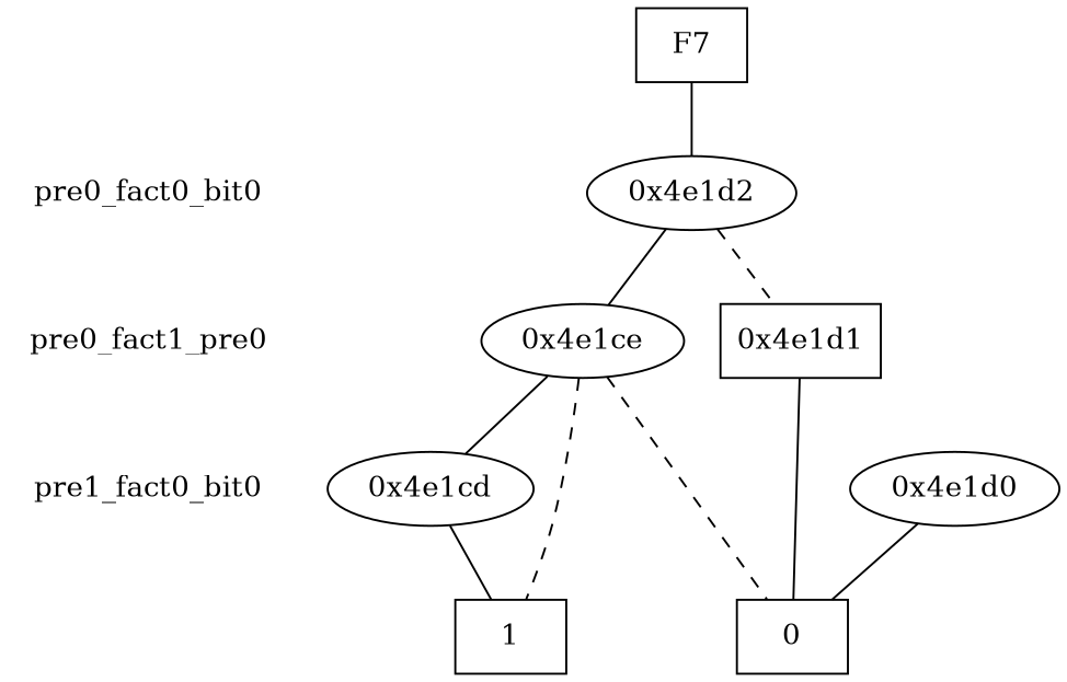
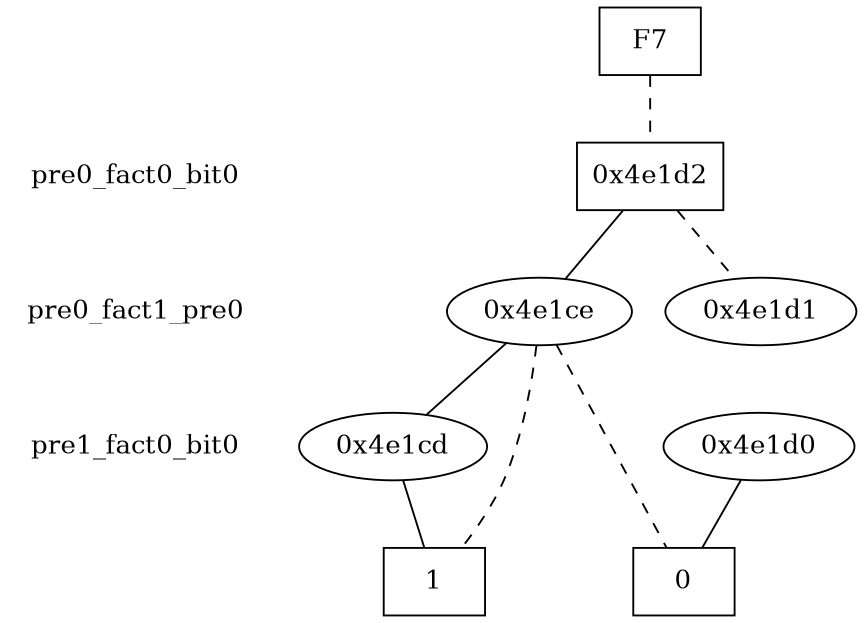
  digraph {
    edge [dir=none]
    "CONST NODES" [shape=plaintext style=invis]
    " pre0_fact0_bit0 " [shape=plaintext]
    n3 [label=pre0_fact1_pre0 shape=plaintext]
    " pre1_fact0_bit0 " [shape=plaintext]
    n5 [label=F7 shape=box]
-   "0x4e1d2"
+   "0x4e1d2" [shape=box]
    "0x4e1ce"
-   "0x4e1d1" [shape=box]
+   "0x4e1d1"
    "0x4e1cd"
    "0x4e1d0"
    n11 [label=0 shape=box]
    n12 [label=1 shape=box]
    subgraph sub_1 {
      "CONST NODES"
      " pre0_fact0_bit0 "
      n3
      " pre1_fact0_bit0 "
    }
    subgraph sub_2 {
      rank=same
      n5
    }
    subgraph sub_3 {
      rank=same
      " pre0_fact0_bit0 "
      "0x4e1d2"
    }
    subgraph sub_4 {
      rank=same
      n3
      "0x4e1ce"
      "0x4e1d1"
    }
    subgraph sub_5 {
      rank=same
      " pre1_fact0_bit0 "
      "0x4e1cd"
      "0x4e1d0"
    }
    subgraph sub_6 {
      rank=same
      "CONST NODES"
      subgraph sub_7 {
        rank=same
        n11
        n12
      }
    }
    " pre0_fact0_bit0 " -> n3 [style=invis]
    n3 -> " pre1_fact0_bit0 " [style=invis]
    " pre1_fact0_bit0 " -> "CONST NODES" [style=invis]
-   n5 -> "0x4e1d2" [style=solid]
+   n5 -> "0x4e1d2" [style=dashed]
    "0x4e1d2" -> "0x4e1ce"
    "0x4e1d2" -> "0x4e1d1" [style=dashed]
    "0x4e1ce" -> "0x4e1cd"
    "0x4e1ce" -> n11 [style=dashed]
    "0x4e1ce" -> n12 [style=dashed]
-   "0x4e1d1" -> n11
    "0x4e1cd" -> n12
    "0x4e1d0" -> n11
  }
